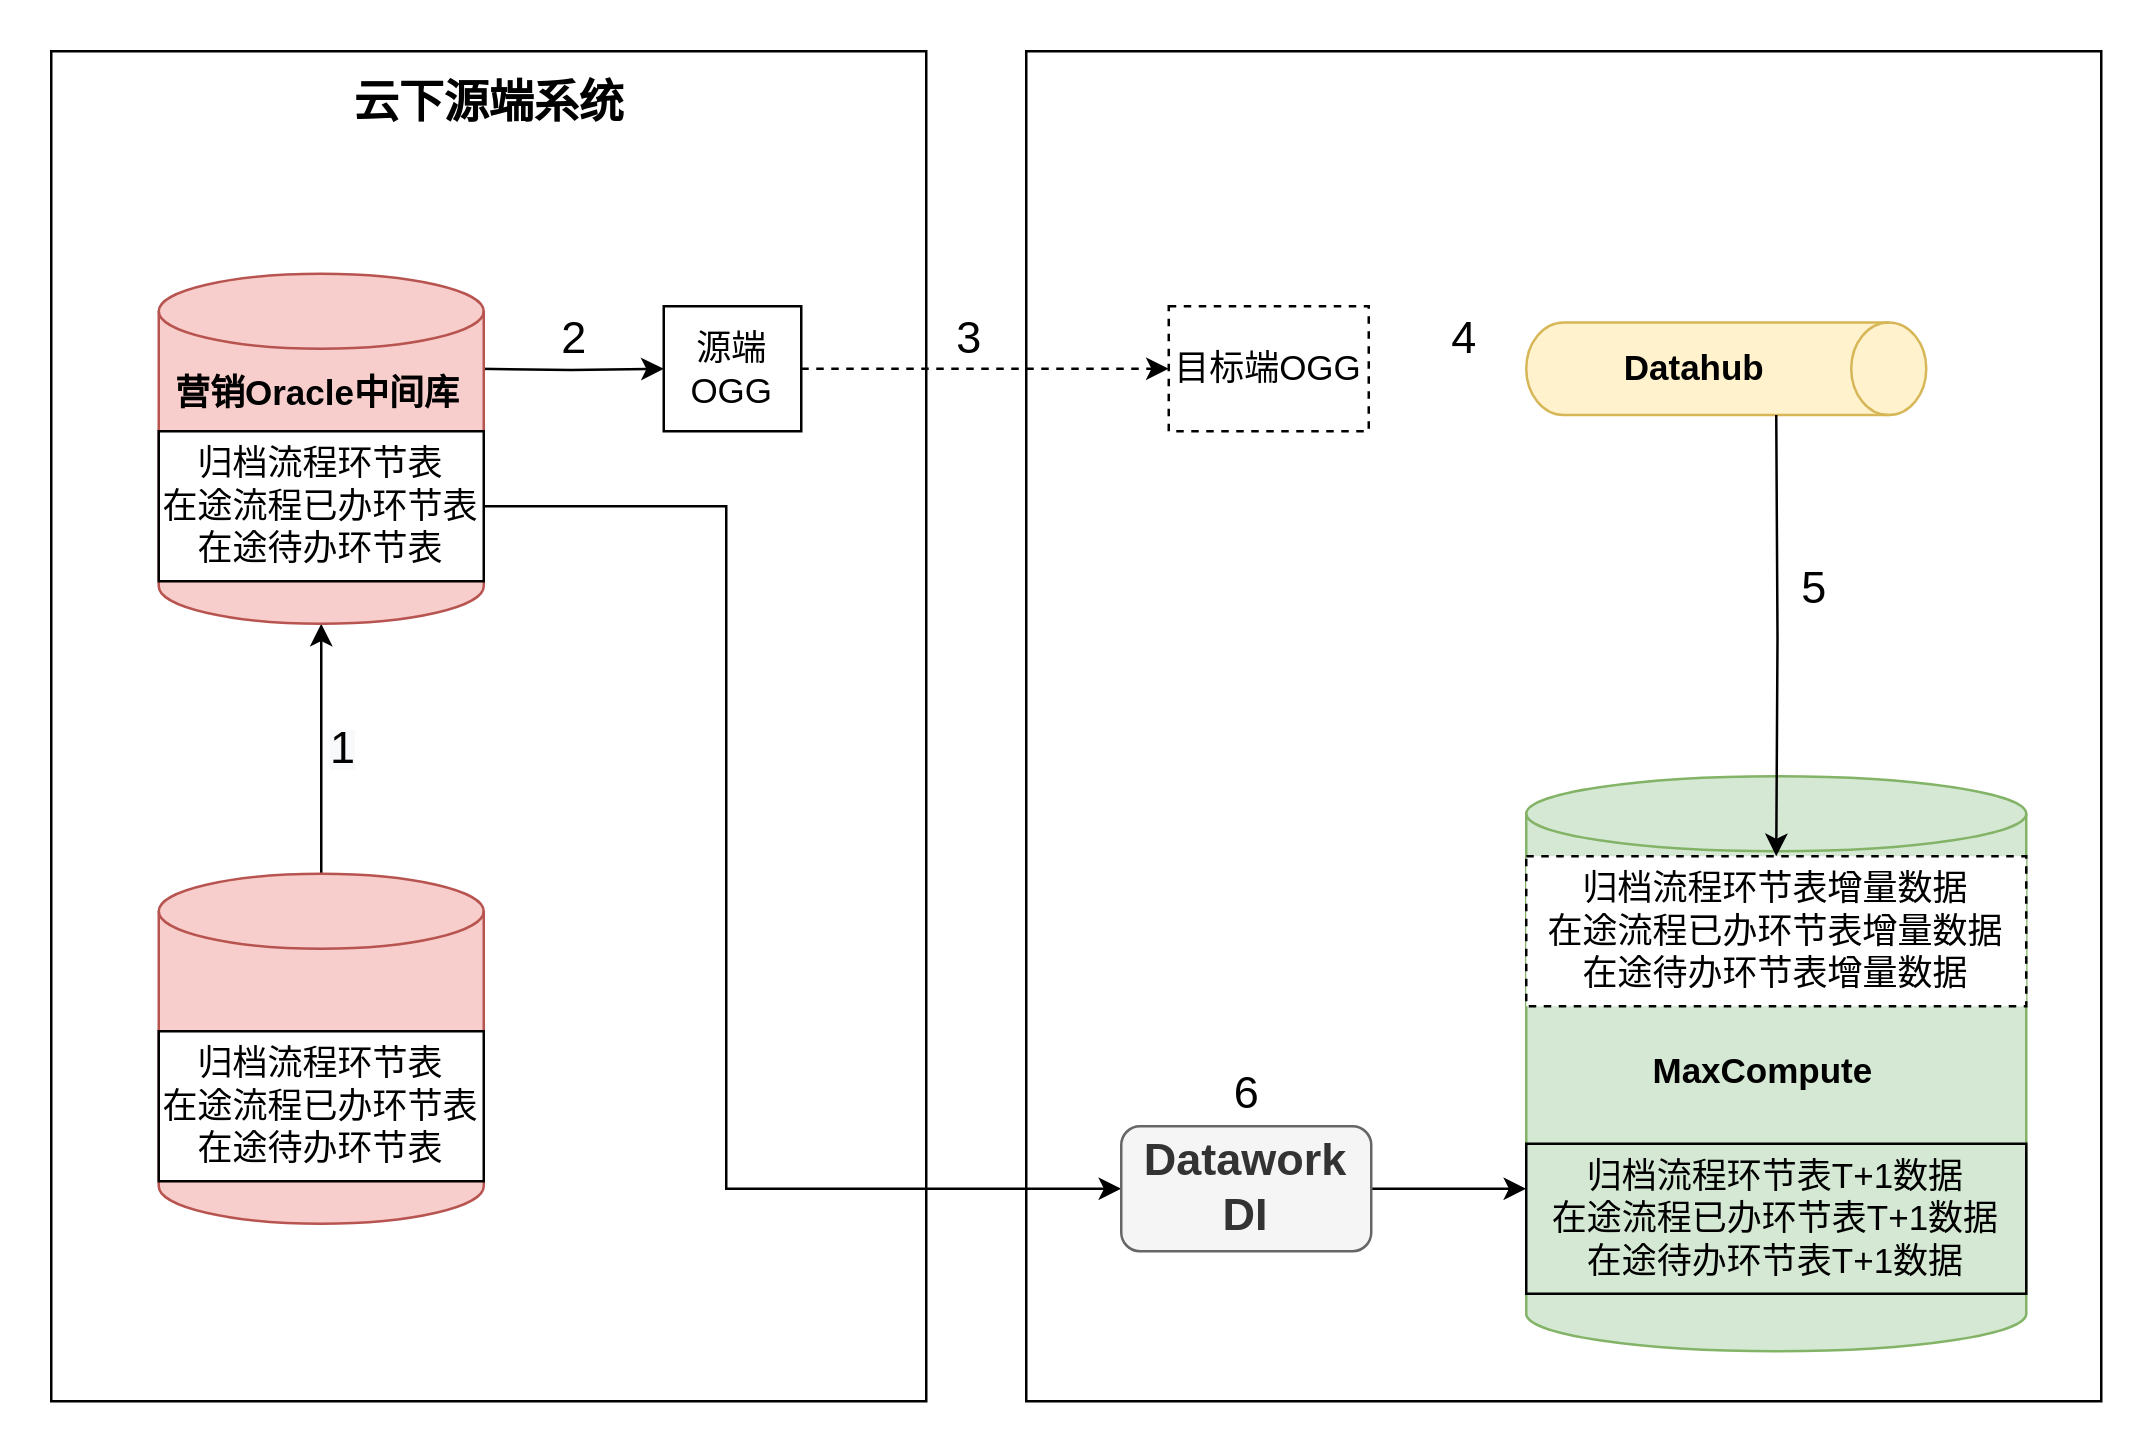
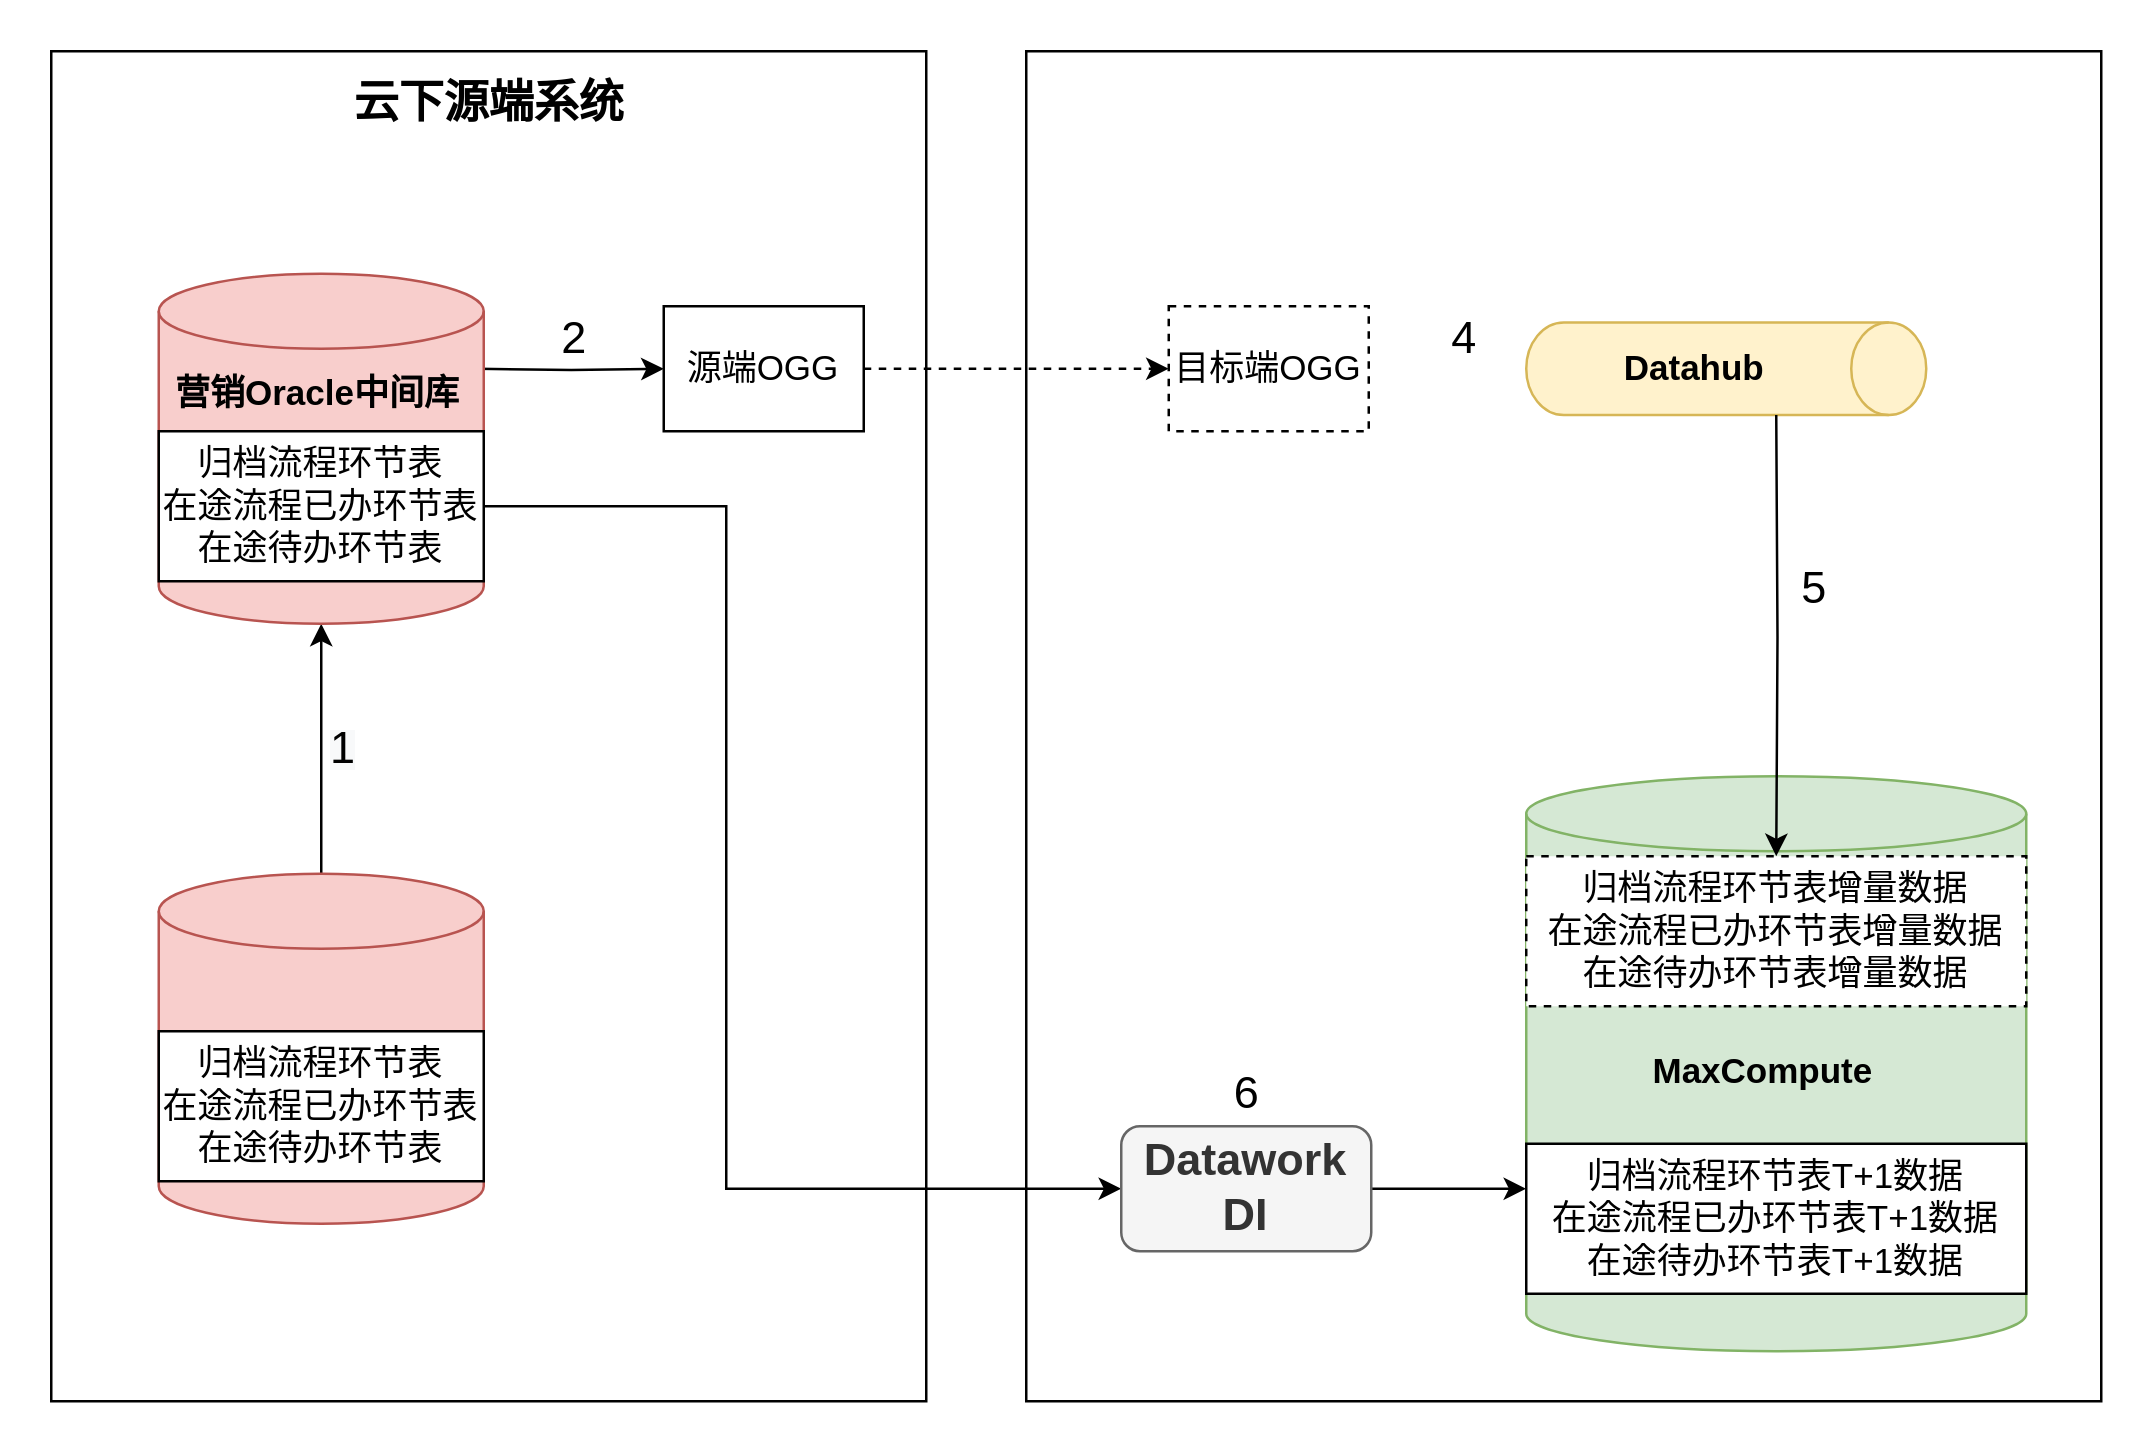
  <mxCell id="0" />
  <mxCell id="1" parent="0" />
  <mxCell id="2" value="" style="rounded=0;whiteSpace=wrap;html=1;fontSize=14;" vertex="1" parent="1"><mxGeometry x="410" y="20" width="430" height="540" as="geometry" /></mxCell>
  <mxCell id="3" value="" style="rounded=0;whiteSpace=wrap;html=1;fontSize=14;" vertex="1" parent="1"><mxGeometry x="20" y="20" width="350" height="540" as="geometry" /></mxCell>
  <mxCell id="4" style="edgeStyle=orthogonalEdgeStyle;rounded=0;orthogonalLoop=1;jettySize=auto;html=1;exitX=0.5;exitY=0;exitDx=0;exitDy=0;exitPerimeter=0;entryX=0.5;entryY=1;entryDx=0;entryDy=0;entryPerimeter=0;fontSize=14;" edge="1" parent="1" source="5" target="7"><mxGeometry relative="1" as="geometry" /></mxCell>
  <mxCell id="5" value="" style="shape=cylinder3;whiteSpace=wrap;html=1;boundedLbl=1;backgroundOutline=1;size=15;fillColor=#f8cecc;strokeColor=#b85450;" vertex="1" parent="1"><mxGeometry x="63" y="349" width="130" height="140" as="geometry" /></mxCell>
  <mxCell id="6" style="edgeStyle=orthogonalEdgeStyle;rounded=0;orthogonalLoop=1;jettySize=auto;html=1;entryX=0;entryY=0.5;entryDx=0;entryDy=0;fontSize=14;" edge="1" parent="1" target="10"><mxGeometry relative="1" as="geometry"><mxPoint x="190" y="147" as="sourcePoint" /></mxGeometry></mxCell>
  <mxCell id="7" value="" style="shape=cylinder3;whiteSpace=wrap;html=1;boundedLbl=1;backgroundOutline=1;size=15;fillColor=#f8cecc;strokeColor=#b85450;" vertex="1" parent="1"><mxGeometry x="63" y="109" width="130" height="140" as="geometry" /></mxCell>
  <mxCell id="8" value="&lt;font style=&quot;font-size: 14px;&quot;&gt;&lt;b&gt;营销Oracle中间库&lt;/b&gt;&lt;/font&gt;" style="text;html=1;strokeColor=none;fillColor=none;align=left;verticalAlign=middle;whiteSpace=wrap;rounded=0;" vertex="1" parent="1"><mxGeometry x="68" y="142" width="120" height="30" as="geometry" /></mxCell>
  <mxCell id="9" style="edgeStyle=orthogonalEdgeStyle;rounded=0;orthogonalLoop=1;jettySize=auto;html=1;exitX=1;exitY=0.5;exitDx=0;exitDy=0;entryX=0;entryY=0.5;entryDx=0;entryDy=0;fontSize=14;dashed=1;" edge="1" parent="1" source="10" target="11"><mxGeometry relative="1" as="geometry" /></mxCell>
- <mxCell id="10" value="源端OGG" style="rounded=0;whiteSpace=wrap;html=1;fontSize=14;" vertex="1" parent="1"><mxGeometry x="265" y="122" width="55" height="50" as="geometry" /></mxCell>
+ <mxCell id="10" value="源端OGG" style="rounded=0;whiteSpace=wrap;html=1;fontSize=14;" vertex="1" parent="1"><mxGeometry x="265" y="122" width="80" height="50" as="geometry" /></mxCell>
  <mxCell id="11" value="目标端OGG" style="rounded=0;whiteSpace=wrap;html=1;fontSize=14;dashed=1;" vertex="1" parent="1"><mxGeometry x="467" y="122" width="80" height="50" as="geometry" /></mxCell>
  <mxCell id="12" value="&lt;font style=&quot;font-size: 14px;&quot;&gt;&lt;b&gt;Datahub&lt;/b&gt;&lt;/font&gt;" style="shape=cylinder3;whiteSpace=wrap;html=1;boundedLbl=1;backgroundOutline=1;size=15;fillColor=#fff2cc;strokeColor=#d6b656;rotation=0;direction=south;" vertex="1" parent="1"><mxGeometry x="610" y="128.5" width="160" height="37" as="geometry" /></mxCell>
  <mxCell id="13" value="" style="shape=cylinder3;whiteSpace=wrap;html=1;boundedLbl=1;backgroundOutline=1;size=15;fillColor=#d5e8d4;strokeColor=#82b366;" vertex="1" parent="1"><mxGeometry x="610" y="310" width="200" height="230" as="geometry" /></mxCell>
  <mxCell id="14" value="&lt;font style=&quot;font-size: 14px;&quot;&gt;&lt;b&gt;MaxCompute&lt;/b&gt;&lt;/font&gt;" style="text;html=1;strokeColor=none;fillColor=none;align=left;verticalAlign=middle;whiteSpace=wrap;rounded=0;" vertex="1" parent="1"><mxGeometry x="659" y="413" width="120" height="30" as="geometry" /></mxCell>
  <mxCell id="15" style="edgeStyle=orthogonalEdgeStyle;rounded=0;orthogonalLoop=1;jettySize=auto;html=1;fontSize=18;" edge="1" parent="1" source="16" target="29"><mxGeometry relative="1" as="geometry"><Array as="points"><mxPoint x="290" y="202" /><mxPoint x="290" y="475" /></Array></mxGeometry></mxCell>
  <mxCell id="16" value="&lt;span&gt;归档流程环节表&lt;br&gt;在途流程已办环节表&lt;br&gt;在途待办环节表&lt;/span&gt;" style="rounded=0;whiteSpace=wrap;html=1;fontSize=14;" vertex="1" parent="1"><mxGeometry x="63" y="172" width="130" height="60" as="geometry" /></mxCell>
  <mxCell id="17" value="&lt;span&gt;归档流程环节表&lt;br&gt;在途流程已办环节表&lt;br&gt;在途待办环节表&lt;/span&gt;" style="rounded=0;whiteSpace=wrap;html=1;fontSize=14;" vertex="1" parent="1"><mxGeometry x="63" y="412" width="130" height="60" as="geometry" /></mxCell>
  <mxCell id="18" value="&lt;span style=&quot;color: rgb(0, 0, 0); font-family: Helvetica; font-style: normal; font-variant-ligatures: normal; font-variant-caps: normal; font-weight: 400; letter-spacing: normal; orphans: 2; text-align: center; text-indent: 0px; text-transform: none; widows: 2; word-spacing: 0px; -webkit-text-stroke-width: 0px; background-color: rgb(248, 249, 250); text-decoration-style: initial; text-decoration-color: initial; float: none; display: inline !important;&quot;&gt;&lt;font style=&quot;font-size: 18px;&quot;&gt;1&lt;/font&gt;&lt;/span&gt;" style="text;whiteSpace=wrap;html=1;fontSize=14;" vertex="1" parent="1"><mxGeometry x="130" y="282" width="20" height="30" as="geometry" /></mxCell>
  <mxCell id="19" value="&lt;font style=&quot;font-size: 18px;&quot;&gt;2&lt;/font&gt;" style="text;html=1;align=center;verticalAlign=middle;resizable=0;points=[];autosize=1;strokeColor=none;fillColor=none;fontSize=14;" vertex="1" parent="1"><mxGeometry x="214" y="115" width="30" height="40" as="geometry" /></mxCell>
- <mxCell id="20" value="&lt;font style=&quot;font-size: 18px;&quot;&gt;3&lt;/font&gt;" style="text;html=1;align=center;verticalAlign=middle;resizable=0;points=[];autosize=1;strokeColor=none;fillColor=none;fontSize=14;" vertex="1" parent="1"><mxGeometry x="372" y="115" width="30" height="40" as="geometry" /></mxCell>
  <mxCell id="21" value="&lt;font style=&quot;font-size: 18px;&quot;&gt;4&lt;/font&gt;" style="text;html=1;align=center;verticalAlign=middle;resizable=0;points=[];autosize=1;strokeColor=none;fillColor=none;fontSize=14;" vertex="1" parent="1"><mxGeometry x="570" y="115" width="30" height="40" as="geometry" /></mxCell>
  <mxCell id="22" value="&lt;font style=&quot;font-size: 18px;&quot;&gt;5&lt;/font&gt;" style="text;html=1;align=center;verticalAlign=middle;resizable=0;points=[];autosize=1;strokeColor=none;fillColor=none;fontSize=14;" vertex="1" parent="1"><mxGeometry x="710" y="215" width="30" height="40" as="geometry" /></mxCell>
  <mxCell id="23" value="&lt;font style=&quot;font-size: 18px;&quot;&gt;&lt;b&gt;云下源端系统&lt;/b&gt;&lt;/font&gt;" style="text;html=1;align=center;verticalAlign=middle;resizable=0;points=[];autosize=1;strokeColor=none;fillColor=none;fontSize=14;" vertex="1" parent="1"><mxGeometry x="130" y="21" width="130" height="40" as="geometry" /></mxCell>
  <mxCell id="24" value="&lt;span&gt;归档流程环节表增量数据&lt;br&gt;在途流程已办环节表&lt;/span&gt;增量数据&lt;span&gt;&lt;br&gt;在途待办环节表&lt;/span&gt;增量数据" style="rounded=0;whiteSpace=wrap;html=1;fontSize=14;dashed=1;" vertex="1" parent="1"><mxGeometry x="610" y="342" width="200" height="60" as="geometry" /></mxCell>
- <mxCell id="25" value="&lt;span&gt;归档流程环节表T+1数据&lt;br&gt;在途流程已办环节表&lt;/span&gt;T+1数据&lt;span&gt;&lt;br&gt;在途待办环节表&lt;/span&gt;T+1数据" style="rounded=0;whiteSpace=wrap;html=1;fontSize=14;fillColor=#d5e8d4;" vertex="1" parent="1"><mxGeometry x="610" y="457" width="200" height="60" as="geometry" /></mxCell>
+ <mxCell id="25" value="&lt;span&gt;归档流程环节表T+1数据&lt;br&gt;在途流程已办环节表&lt;/span&gt;T+1数据&lt;span&gt;&lt;br&gt;在途待办环节表&lt;/span&gt;T+1数据" style="rounded=0;whiteSpace=wrap;html=1;fontSize=14;" vertex="1" parent="1"><mxGeometry x="610" y="457" width="200" height="60" as="geometry" /></mxCell>
  <mxCell id="26" value="6" style="text;html=1;align=center;verticalAlign=middle;resizable=0;points=[];autosize=1;strokeColor=none;fillColor=none;fontSize=18;" vertex="1" parent="1"><mxGeometry x="483" y="417" width="30" height="40" as="geometry" /></mxCell>
  <mxCell id="27" style="edgeStyle=orthogonalEdgeStyle;rounded=0;orthogonalLoop=1;jettySize=auto;html=1;fontSize=18;" edge="1" parent="1" target="24"><mxGeometry relative="1" as="geometry"><mxPoint x="710" y="165.5" as="sourcePoint" /></mxGeometry></mxCell>
  <mxCell id="28" style="edgeStyle=orthogonalEdgeStyle;rounded=0;orthogonalLoop=1;jettySize=auto;html=1;entryX=0;entryY=0;entryDx=0;entryDy=165;entryPerimeter=0;fontSize=18;" edge="1" parent="1" source="29" target="13"><mxGeometry relative="1" as="geometry" /></mxCell>
  <mxCell id="29" value="&lt;font style=&quot;font-size: 18px;&quot;&gt;&lt;b&gt;Datawork&lt;br&gt;DI&lt;/b&gt;&lt;/font&gt;" style="rounded=1;whiteSpace=wrap;html=1;fillColor=#f5f5f5;strokeColor=#666666;fontColor=#333333;" vertex="1" parent="1"><mxGeometry x="448" y="450" width="100" height="50" as="geometry" /></mxCell>
